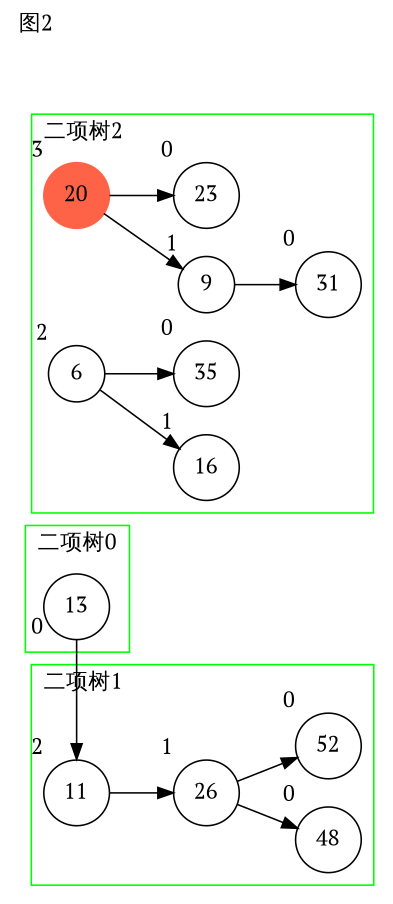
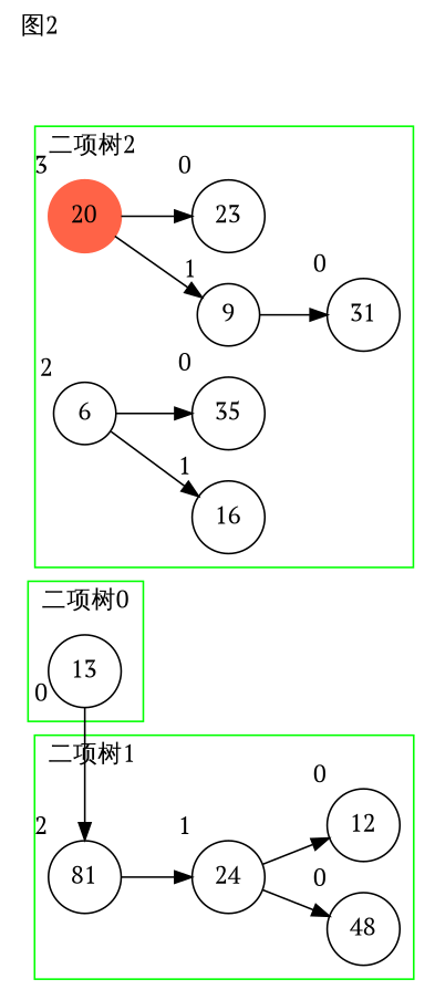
  digraph {
    fontname="PT Serif"
    label="图2"
    labeljust=l
    labelloc=t
    rankdir=LR
    node [fontname="PT Serif" shape=circle xlabel=0]
    edge [fontname="PT Serif" weight=100]
-   n1 [label=11 xlabel=2]
-   n2 [label=26 xlabel=1]
+   n1 [label=81 xlabel=2]
+   n2 [label=24 xlabel=1]
    n3 [label=48]
-   n4 [label=52]
+   n4 [label=12]
    n5 [label=13]
    n6 [color=tomato label=20 style=filled xlabel=3]
    n7 [label=6 xlabel=2]
    n8 [label=9 xlabel=1]
    n9 [label=23]
    n10 [label=16 xlabel=1]
    n11 [label=35]
    n12 [label=31]
    subgraph cluster_1 {
      label="二项树1"
      pencolor=green
      n1
      n2
      n3
      n4
    }
    subgraph cluster_2 {
      label="二项树0"
      pencolor=green
      n5
    }
    subgraph cluster_3 {
      label="二项树2"
      pencolor=green
      n6
      n7
      n8
      n9
      n10
      n11
      n12
    }
    n1 -> n2 [weight=""]
    n2 -> n3
    n2 -> n4
    n5 -> n1 [constraint=false weight=""]
    n6 -> n8 [weight=""]
    n6 -> n9
    n7 -> n10 [weight=""]
    n7 -> n11
    n8 -> n12
  }
